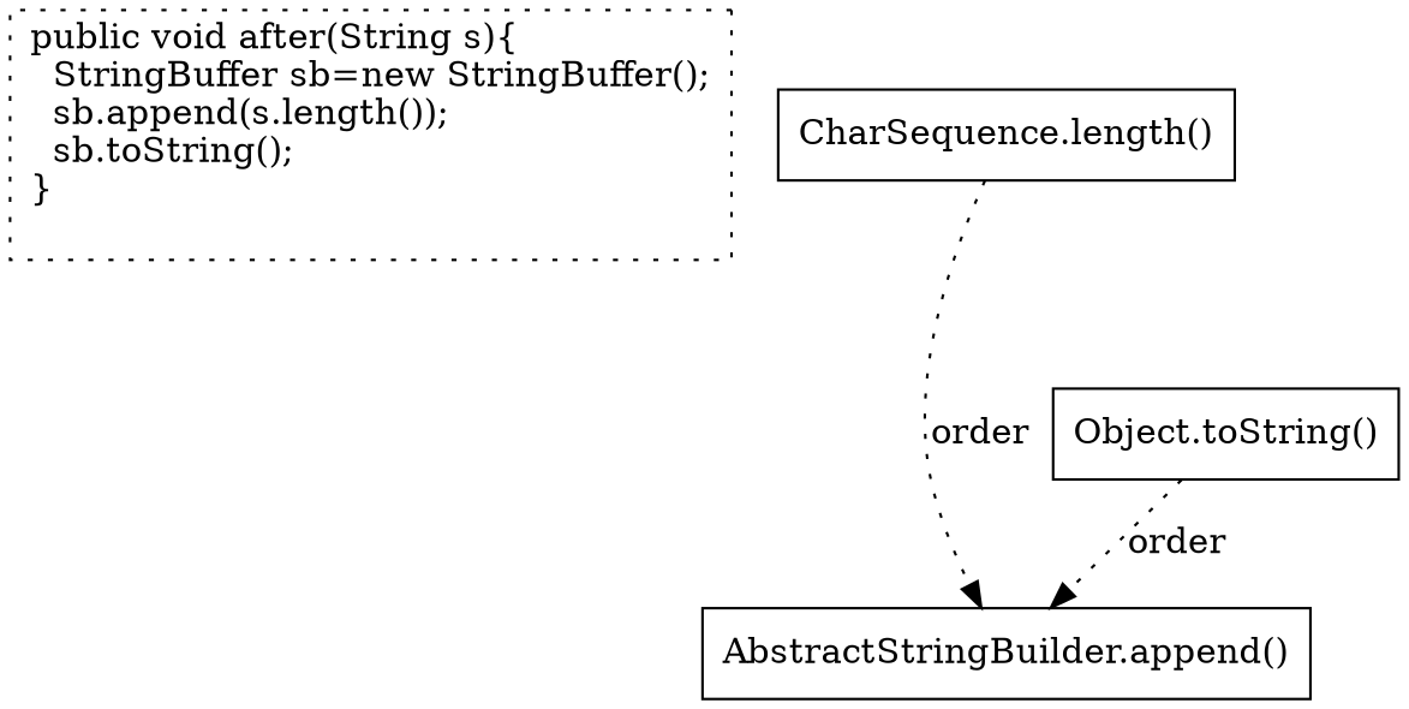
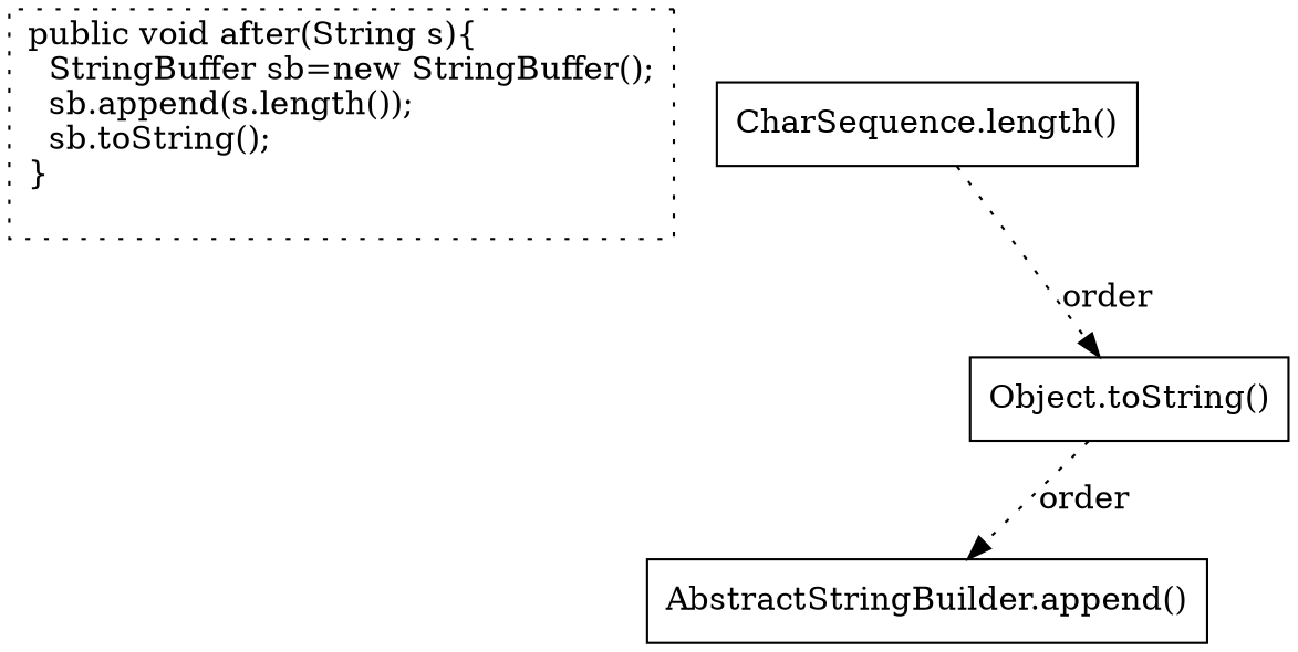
  digraph {
    node [shape=box]
    edge [style=dotted]
    n1 [label="public void after(String s){\l  StringBuffer sb=new StringBuffer();\l  sb.append(s.length());\l  sb.toString();\l}\l\l" style=dotted]
    n2 [label="AbstractStringBuilder.append()"]
    n3 [label="Object.toString()"]
    n4 [label="CharSequence.length()"]
    n3 -> n2 [label=order]
-   n4 -> n2 [label=order]
+   n4 -> n3 [label=order]
  }
